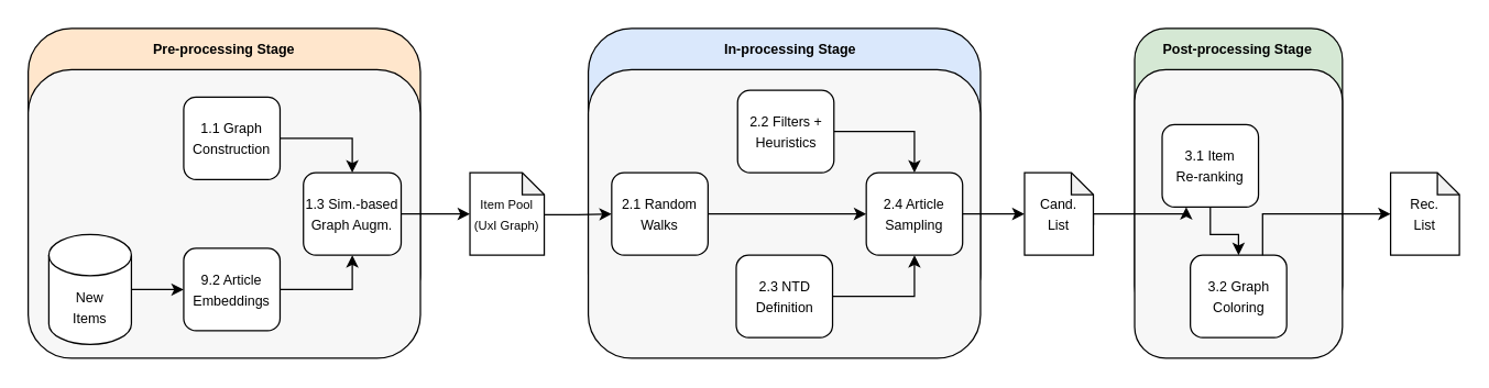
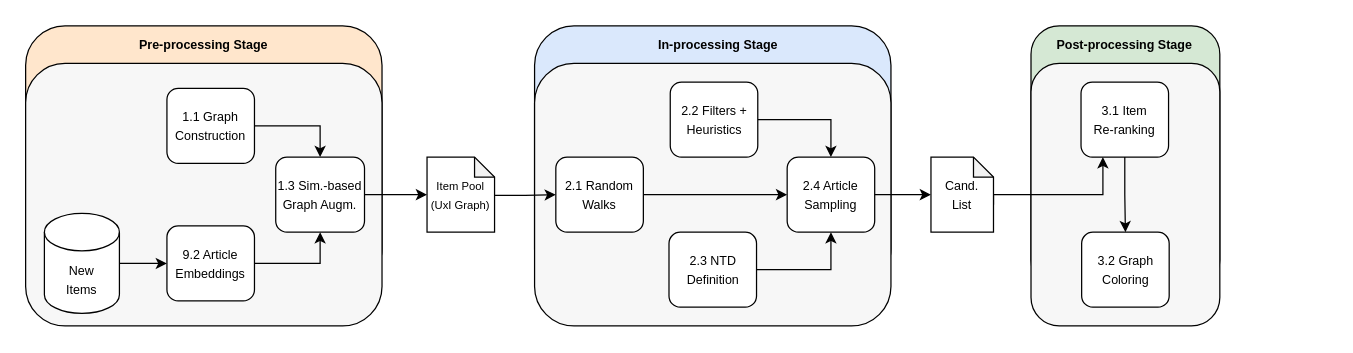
  <mxCell id="0" />
  <mxCell id="1" parent="0" />
  <mxCell id="2" value="&lt;font style=&quot;font-size: 9px;&quot;&gt;Item Pool&lt;br&gt;(UxI Graph)&lt;/font&gt;" style="shape=note;whiteSpace=wrap;html=1;backgroundOutline=1;darkOpacity=0.05;size=16;" parent="1" vertex="1"><mxGeometry x="341" y="125" width="54" height="60" as="geometry" /></mxCell>
- <mxCell id="3" value="&lt;span style=&quot;font-size: 10px;&quot;&gt;Rec.&lt;br&gt;List&lt;/span&gt;" style="shape=note;whiteSpace=wrap;html=1;backgroundOutline=1;darkOpacity=0.05;size=16;" parent="1" vertex="1"><mxGeometry x="1010" y="125" width="50" height="60" as="geometry" /></mxCell>
  <mxCell id="4" value="" style="group" parent="1" vertex="1" connectable="0"><mxGeometry x="20" y="20" width="285" height="240" as="geometry" /></mxCell>
  <mxCell id="5" value="" style="rounded=1;whiteSpace=wrap;html=1;fillColor=#ffe6cc;strokeColor=#000000;" parent="4" vertex="1"><mxGeometry width="285" height="210" as="geometry" /></mxCell>
  <mxCell id="6" value="" style="rounded=1;whiteSpace=wrap;html=1;fillColor=light-dark(#F7F7F7,#EDEDED);" parent="4" vertex="1"><mxGeometry y="30" width="285" height="210" as="geometry" /></mxCell>
  <mxCell id="7" style="edgeStyle=orthogonalEdgeStyle;rounded=0;orthogonalLoop=1;jettySize=auto;html=1;exitX=1;exitY=0.5;exitDx=0;exitDy=0;entryX=0.5;entryY=0;entryDx=0;entryDy=0;" parent="4" source="8" target="14" edge="1"><mxGeometry relative="1" as="geometry" /></mxCell>
  <mxCell id="8" value="&lt;font style=&quot;font-size: 10px;&quot;&gt;1.1 Graph&lt;br&gt;Construction&lt;/font&gt;" style="rounded=1;whiteSpace=wrap;html=1;" parent="4" vertex="1"><mxGeometry x="113" y="50" width="70" height="60" as="geometry" /></mxCell>
  <mxCell id="9" value="&lt;b&gt;&lt;font style=&quot;font-size: 10px;&quot;&gt;Pre-processing Stage&lt;/font&gt;&lt;/b&gt;" style="text;html=1;align=center;verticalAlign=middle;whiteSpace=wrap;rounded=0;" parent="4" vertex="1"><mxGeometry width="285" height="30" as="geometry" /></mxCell>
  <mxCell id="10" style="edgeStyle=orthogonalEdgeStyle;rounded=0;orthogonalLoop=1;jettySize=auto;html=1;exitX=1;exitY=0.5;exitDx=0;exitDy=0;exitPerimeter=0;entryX=0;entryY=0.5;entryDx=0;entryDy=0;" parent="4" source="11" target="13" edge="1"><mxGeometry relative="1" as="geometry" /></mxCell>
  <mxCell id="11" value="&lt;span style=&quot;font-size: 10px;&quot;&gt;New&lt;br&gt;Items&lt;/span&gt;" style="shape=cylinder3;whiteSpace=wrap;html=1;boundedLbl=1;backgroundOutline=1;size=15;" parent="4" vertex="1"><mxGeometry x="15" y="150" width="60" height="80" as="geometry" /></mxCell>
  <mxCell id="12" style="edgeStyle=orthogonalEdgeStyle;rounded=0;orthogonalLoop=1;jettySize=auto;html=1;exitX=1;exitY=0.5;exitDx=0;exitDy=0;entryX=0.5;entryY=1;entryDx=0;entryDy=0;" parent="4" source="13" target="14" edge="1"><mxGeometry relative="1" as="geometry" /></mxCell>
  <mxCell id="13" value="&lt;span style=&quot;font-size: 10px;&quot;&gt;9.2 Article&lt;br&gt;Embeddings&lt;/span&gt;" style="rounded=1;whiteSpace=wrap;html=1;" parent="4" vertex="1"><mxGeometry x="113" y="160" width="70" height="60" as="geometry" /></mxCell>
  <mxCell id="14" value="&lt;span style=&quot;font-size: 10px;&quot;&gt;1.3 Sim.-based&lt;br&gt;Graph Augm.&lt;/span&gt;" style="rounded=1;whiteSpace=wrap;html=1;" parent="4" vertex="1"><mxGeometry x="200" y="105" width="71" height="60" as="geometry" /></mxCell>
  <mxCell id="15" value="" style="group" parent="1" vertex="1" connectable="0"><mxGeometry x="427" y="20" width="287" height="240" as="geometry" /></mxCell>
  <mxCell id="16" value="" style="rounded=1;whiteSpace=wrap;html=1;fillColor=#dae8fc;strokeColor=#000000;" parent="15" vertex="1"><mxGeometry width="285" height="210" as="geometry" /></mxCell>
  <mxCell id="17" value="" style="rounded=1;whiteSpace=wrap;html=1;fillColor=light-dark(#F7F7F7,#EDEDED);" parent="15" vertex="1"><mxGeometry y="30" width="285" height="210" as="geometry" /></mxCell>
  <mxCell id="18" style="edgeStyle=orthogonalEdgeStyle;rounded=0;orthogonalLoop=1;jettySize=auto;html=1;exitX=1;exitY=0.5;exitDx=0;exitDy=0;entryX=0;entryY=0.5;entryDx=0;entryDy=0;" parent="15" source="19" target="22" edge="1"><mxGeometry relative="1" as="geometry" /></mxCell>
  <mxCell id="19" value="&lt;font style=&quot;font-size: 10px;&quot;&gt;2.1 Random&lt;br&gt;Walks&lt;/font&gt;" style="rounded=1;whiteSpace=wrap;html=1;" parent="15" vertex="1"><mxGeometry x="17" y="105" width="70" height="60" as="geometry" /></mxCell>
  <mxCell id="20" value="&lt;b&gt;&lt;font style=&quot;font-size: 10px;&quot;&gt;In-processing Stage&lt;/font&gt;&lt;/b&gt;" style="text;html=1;align=center;verticalAlign=middle;whiteSpace=wrap;rounded=0;" parent="15" vertex="1"><mxGeometry x="7" width="280" height="30" as="geometry" /></mxCell>
  <mxCell id="21" style="edgeStyle=orthogonalEdgeStyle;rounded=0;orthogonalLoop=1;jettySize=auto;html=1;exitX=1;exitY=0.5;exitDx=0;exitDy=0;entryX=0.5;entryY=1;entryDx=0;entryDy=0;" parent="15" source="25" target="22" edge="1"><mxGeometry relative="1" as="geometry"><mxPoint x="172.5" y="190" as="sourcePoint" /></mxGeometry></mxCell>
  <mxCell id="22" value="&lt;div&gt;&lt;span style=&quot;font-size: 10px; background-color: transparent; color: light-dark(rgb(0, 0, 0), rgb(255, 255, 255));&quot;&gt;2.4 Article&lt;br&gt;Sampling&lt;/span&gt;&lt;/div&gt;" style="rounded=1;whiteSpace=wrap;html=1;" parent="15" vertex="1"><mxGeometry x="202" y="105" width="70" height="60" as="geometry" /></mxCell>
  <mxCell id="23" style="edgeStyle=orthogonalEdgeStyle;rounded=0;orthogonalLoop=1;jettySize=auto;html=1;exitX=1;exitY=0.5;exitDx=0;exitDy=0;entryX=0.5;entryY=0;entryDx=0;entryDy=0;" parent="15" source="24" target="22" edge="1"><mxGeometry relative="1" as="geometry" /></mxCell>
  <mxCell id="24" value="&lt;span style=&quot;font-size: 10px;&quot;&gt;2.2 Filters +&lt;/span&gt;&lt;br style=&quot;font-size: 10px;&quot;&gt;&lt;span style=&quot;font-size: 10px;&quot;&gt;Heuristics&lt;/span&gt;" style="rounded=1;whiteSpace=wrap;html=1;" parent="15" vertex="1"><mxGeometry x="108.5" y="45" width="70" height="60" as="geometry" /></mxCell>
  <mxCell id="25" value="&lt;span style=&quot;font-size: 10px;&quot;&gt;2.3 NTD&lt;br&gt;Definition&lt;/span&gt;" style="rounded=1;whiteSpace=wrap;html=1;" parent="15" vertex="1"><mxGeometry x="107.5" y="165" width="70" height="60" as="geometry" /></mxCell>
  <mxCell id="26" style="edgeStyle=orthogonalEdgeStyle;rounded=0;orthogonalLoop=1;jettySize=auto;html=1;exitX=1.007;exitY=0.51;exitDx=0;exitDy=0;exitPerimeter=0;entryX=0;entryY=0.5;entryDx=0;entryDy=0;" parent="1" source="2" target="19" edge="1"><mxGeometry relative="1" as="geometry"><mxPoint x="455" y="155" as="sourcePoint" /><mxPoint x="489" y="155" as="targetPoint" /></mxGeometry></mxCell>
  <mxCell id="27" style="edgeStyle=orthogonalEdgeStyle;rounded=0;orthogonalLoop=1;jettySize=auto;html=1;exitX=1;exitY=0.5;exitDx=0;exitDy=0;entryX=0;entryY=0.5;entryDx=0;entryDy=0;entryPerimeter=0;" parent="1" source="22" target="38" edge="1"><mxGeometry relative="1" as="geometry"><mxPoint x="756" y="155" as="sourcePoint" /><mxPoint x="791" y="155" as="targetPoint" /></mxGeometry></mxCell>
  <mxCell id="28" style="edgeStyle=orthogonalEdgeStyle;rounded=0;orthogonalLoop=1;jettySize=auto;html=1;exitX=1;exitY=0.5;exitDx=0;exitDy=0;entryX=0;entryY=0.5;entryDx=0;entryDy=0;entryPerimeter=0;" parent="1" source="14" target="2" edge="1"><mxGeometry relative="1" as="geometry" /></mxCell>
  <mxCell id="29" value="" style="group" parent="1" vertex="1" connectable="0"><mxGeometry x="823" y="20" width="152" height="240" as="geometry" /></mxCell>
  <mxCell id="30" value="" style="rounded=1;whiteSpace=wrap;html=1;fillColor=#d5e8d4;strokeColor=#000000;" parent="29" vertex="1"><mxGeometry x="1" width="151" height="210" as="geometry" /></mxCell>
  <mxCell id="31" value="" style="rounded=1;whiteSpace=wrap;html=1;fillColor=light-dark(#F7F7F7,#EDEDED);" parent="29" vertex="1"><mxGeometry x="1" y="30" width="151" height="210" as="geometry" /></mxCell>
  <mxCell id="32" value="&lt;font style=&quot;font-size: 10px;&quot;&gt;&lt;b style=&quot;&quot;&gt;Post-processing Stage&lt;/b&gt;&lt;/font&gt;" style="text;html=1;align=center;verticalAlign=middle;whiteSpace=wrap;rounded=0;" parent="29" vertex="1"><mxGeometry width="152" height="30" as="geometry" /></mxCell>
  <mxCell id="33" style="edgeStyle=orthogonalEdgeStyle;rounded=0;orthogonalLoop=1;jettySize=auto;html=1;exitX=0.5;exitY=1;exitDx=0;exitDy=0;entryX=0.5;entryY=0;entryDx=0;entryDy=0;" parent="29" source="34" target="35" edge="1"><mxGeometry relative="1" as="geometry" /></mxCell>
- <mxCell id="34" value="&lt;span style=&quot;font-size: 10px;&quot;&gt;3.1 Item&lt;/span&gt;&lt;br style=&quot;font-size: 10px;&quot;&gt;&lt;span style=&quot;font-size: 10px;&quot;&gt;Re-ranking&lt;/span&gt;" style="rounded=1;whiteSpace=wrap;html=1;" parent="29" vertex="1"><mxGeometry x="21" y="70" width="70" height="60" as="geometry" /></mxCell>
+ <mxCell id="34" value="&lt;span style=&quot;font-size: 10px;&quot;&gt;3.1 Item&lt;/span&gt;&lt;br style=&quot;font-size: 10px;&quot;&gt;&lt;span style=&quot;font-size: 10px;&quot;&gt;Re-ranking&lt;/span&gt;" style="rounded=1;whiteSpace=wrap;html=1;" parent="29" vertex="1"><mxGeometry x="41" y="45" width="70" height="60" as="geometry" /></mxCell>
  <mxCell id="35" value="&lt;span style=&quot;font-size: 10px;&quot;&gt;3.2 Graph&lt;/span&gt;&lt;br style=&quot;font-size: 10px;&quot;&gt;&lt;span style=&quot;font-size: 10px;&quot;&gt;Coloring&lt;/span&gt;" style="rounded=1;whiteSpace=wrap;html=1;" parent="29" vertex="1"><mxGeometry x="41.5" y="165" width="70" height="60" as="geometry" /></mxCell>
- <mxCell id="36" style="edgeStyle=orthogonalEdgeStyle;rounded=0;orthogonalLoop=1;jettySize=auto;html=1;exitX=0.75;exitY=0;exitDx=0;exitDy=0;entryX=0;entryY=0.5;entryDx=0;entryDy=0;entryPerimeter=0;" parent="1" source="35" target="3" edge="1"><mxGeometry relative="1" as="geometry" /></mxCell>
  <mxCell id="37" style="edgeStyle=orthogonalEdgeStyle;rounded=0;orthogonalLoop=1;jettySize=auto;html=1;exitX=0;exitY=0;exitDx=50;exitDy=38;exitPerimeter=0;entryX=0.25;entryY=1;entryDx=0;entryDy=0;" parent="1" source="38" target="34" edge="1"><mxGeometry relative="1" as="geometry"><Array as="points"><mxPoint x="785" y="155" /><mxPoint x="866" y="155" /></Array></mxGeometry></mxCell>
  <mxCell id="38" value="&lt;span style=&quot;font-size: 10px;&quot;&gt;Cand.&lt;br&gt;List&lt;/span&gt;" style="shape=note;whiteSpace=wrap;html=1;backgroundOutline=1;darkOpacity=0.05;size=16;" parent="1" vertex="1"><mxGeometry x="744" y="125" width="50" height="60" as="geometry" /></mxCell>
